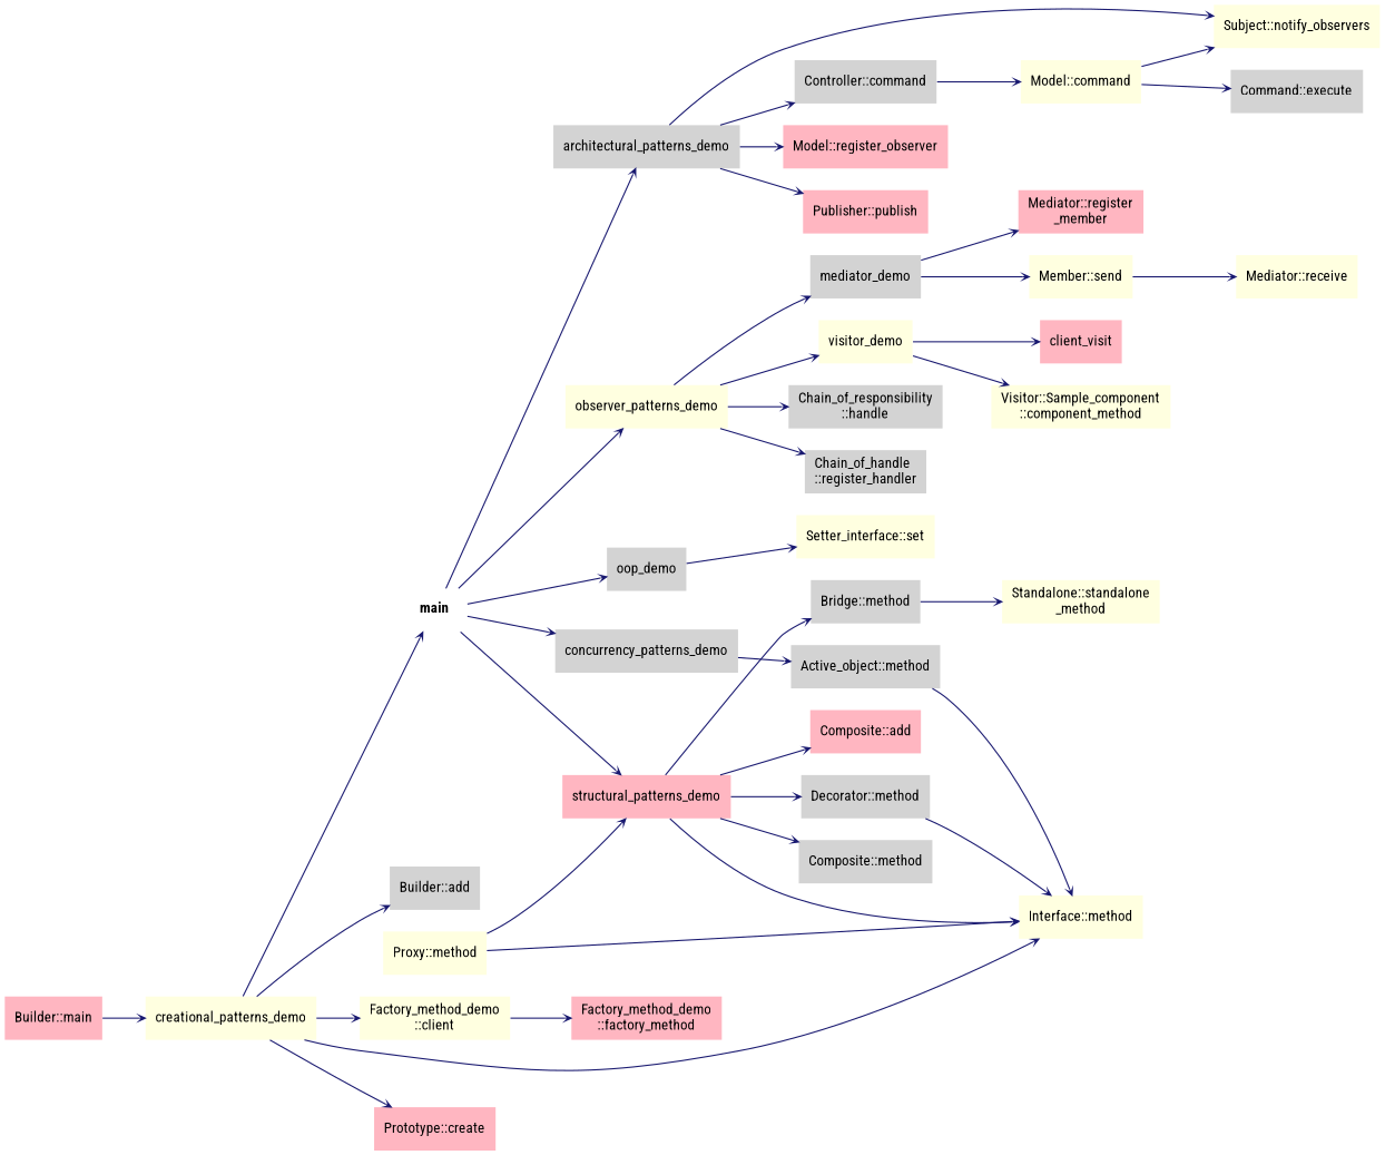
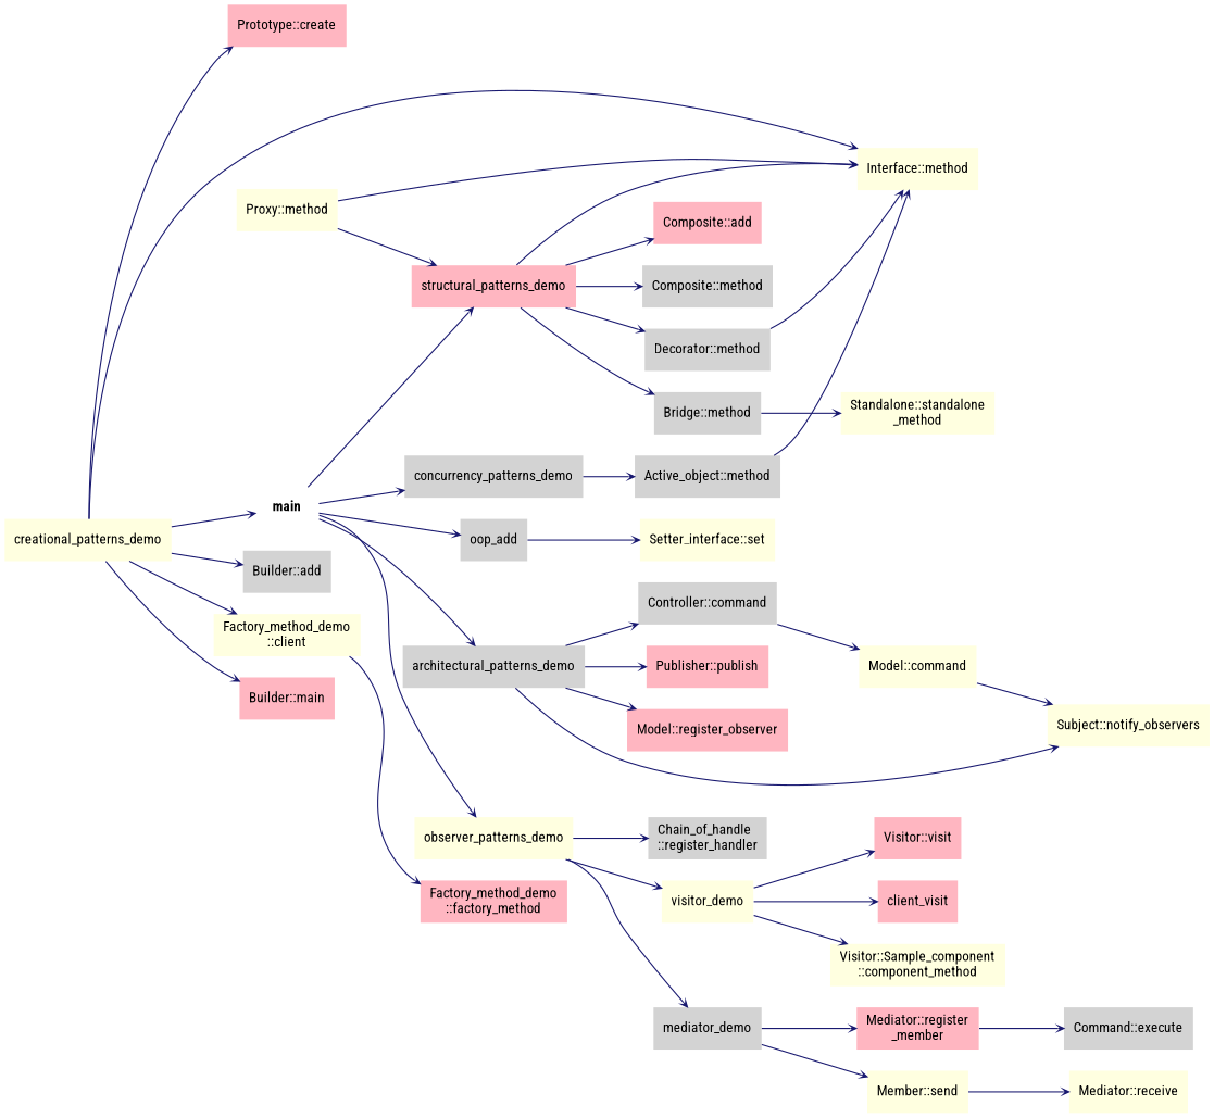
  digraph {
    fontname="Roboto Condensed"
    rankdir=LR
    node [fontname="Roboto Condensed" fontsize=12 shape=plaintext color=black fillcolor=lightgrey style=filled]
    edge [arrowhead=open arrowsize=0.5 arrowtail=open color=midnightblue fontname="Roboto Condensed" labelfontsize=10 style=solid]
    n1 [label=<<b>main</b>> color="" fillcolor="" style=""]
    n2 [color=gray40 label=architectural_patterns_demo]
    n3 [color=brown fillcolor=lightyellow label=observer_patterns_demo]
    n4 [color=gray40 label=concurrency_patterns_demo]
-   n5 [color=brown label=oop_demo]
+   n5 [color=brown label=oop_add]
    n6 [color=darkorange fillcolor=lightpink label=structural_patterns_demo]
    n7 [color=brown label="Controller::command"]
    n8 [fillcolor=lightyellow label="Subject::notify_observers"]
    n9 [fillcolor=lightpink label="Publisher::publish"]
    n10 [color=gray40 fillcolor=lightpink label="Model::register_observer"]
-   n11 [label="Chain_of_responsibility\l::handle"]
    n12 [label=mediator_demo]
    n13 [label="Chain_of_handle\l::register_handler"]
    n14 [fillcolor=lightyellow label=visitor_demo]
    n15 [label="Active_object::method"]
    n16 [color=gray40 fillcolor=lightyellow label=creational_patterns_demo]
    n17 [color=darkorange fillcolor=lightyellow label="Interface::method"]
    n18 [color=brown label="Builder::add"]
    n19 [fillcolor=lightyellow label="Factory_method_demo\l::client"]
    n20 [fillcolor=lightpink label="Builder::main"]
    n21 [color=darkorange fillcolor=lightpink label="Prototype::create"]
    n22 [color=brown fillcolor=lightyellow label="Setter_interface::set"]
    n23 [color=gray40 fillcolor=lightpink label="Composite::add"]
    n24 [color=gray40 label="Bridge::method"]
    n25 [color=gray40 label="Decorator::method"]
    n26 [color=brown label="Composite::method"]
    n27 [color=gray40 fillcolor=lightyellow label="Model::command"]
    n28 [color=brown label="Command::execute"]
    n29 [fillcolor=lightpink label="Mediator::register\l_member"]
    n30 [fillcolor=lightyellow label="Member::send"]
    n31 [fillcolor=lightpink label=client_visit]
    n32 [color=brown fillcolor=lightyellow label="Visitor::Sample_component\l::component_method"]
+   n33 [color=darkorange fillcolor=lightpink label="Visitor::visit"]
    n34 [color=brown fillcolor=lightyellow label="Mediator::receive"]
    n35 [color=gray40 fillcolor=lightpink label="Factory_method_demo\l::factory_method"]
    n36 [color=darkorange fillcolor=lightyellow label="Standalone::standalone\l_method"]
    n37 [color=darkorange fillcolor=lightyellow label="Proxy::method"]
    n1 -> n2
    n1 -> n3
    n1 -> n4
    n1 -> n5
    n1 -> n6
    n2 -> n7
    n2 -> n8
    n2 -> n9
    n2 -> n10
-   n3 -> n11
    n3 -> n12
    n3 -> n13
    n3 -> n14
    n4 -> n15
    n5 -> n22
    n6 -> n17
    n6 -> n23
    n6 -> n24
    n6 -> n25
    n6 -> n26
    n7 -> n27
    n12 -> n29
    n12 -> n30
    n14 -> n31
    n14 -> n32
+   n14 -> n33
    n15 -> n17
    n16 -> n1
    n16 -> n17
    n16 -> n18
    n16 -> n19
-   n20 -> n16
+   n16 -> n20
    n16 -> n21
    n19 -> n35
    n24 -> n36
    n25 -> n17
    n27 -> n8
-   n27 -> n28
+   n29 -> n28
    n30 -> n34
    n37 -> n6
    n37 -> n17
  }
